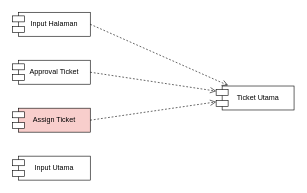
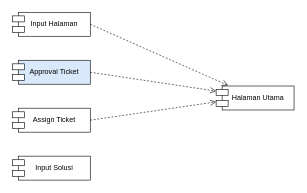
  <mxCell id="0" />
  <mxCell id="1" parent="0" />
  <mxCell id="2" value="Input Halaman" style="rounded=0;whiteSpace=wrap;html=1;labelPosition=center;verticalLabelPosition=middle;align=center;verticalAlign=middle;" vertex="1" parent="1"><mxGeometry x="30" y="20" width="120" height="40" as="geometry" /></mxCell>
  <mxCell id="3" value="" style="rounded=0;whiteSpace=wrap;html=1;" vertex="1" parent="1"><mxGeometry x="20" y="26" width="20" height="10" as="geometry" /></mxCell>
  <mxCell id="4" value="" style="rounded=0;whiteSpace=wrap;html=1;" vertex="1" parent="1"><mxGeometry x="20" y="44" width="20" height="10" as="geometry" /></mxCell>
- <mxCell id="5" value="Approval Ticket" style="rounded=0;whiteSpace=wrap;html=1;labelPosition=center;verticalLabelPosition=middle;align=center;verticalAlign=middle;" vertex="1" parent="1"><mxGeometry x="30" y="100" width="120" height="40" as="geometry" /></mxCell>
+ <mxCell id="5" value="Approval Ticket" style="rounded=0;whiteSpace=wrap;html=1;labelPosition=center;verticalLabelPosition=middle;align=center;verticalAlign=middle;fillColor=#dae8fc;" vertex="1" parent="1"><mxGeometry x="30" y="100" width="120" height="40" as="geometry" /></mxCell>
  <mxCell id="6" value="" style="rounded=0;whiteSpace=wrap;html=1;" vertex="1" parent="1"><mxGeometry x="20" y="106" width="20" height="10" as="geometry" /></mxCell>
  <mxCell id="7" value="" style="rounded=0;whiteSpace=wrap;html=1;" vertex="1" parent="1"><mxGeometry x="20" y="124" width="20" height="10" as="geometry" /></mxCell>
- <mxCell id="8" value="Assign Ticket" style="rounded=0;whiteSpace=wrap;html=1;labelPosition=center;verticalLabelPosition=middle;align=center;verticalAlign=middle;fillColor=#f8cecc;" vertex="1" parent="1"><mxGeometry x="30" y="180" width="120" height="40" as="geometry" /></mxCell>
+ <mxCell id="8" value="Assign Ticket" style="rounded=0;whiteSpace=wrap;html=1;labelPosition=center;verticalLabelPosition=middle;align=center;verticalAlign=middle;" vertex="1" parent="1"><mxGeometry x="30" y="180" width="120" height="40" as="geometry" /></mxCell>
  <mxCell id="9" value="" style="rounded=0;whiteSpace=wrap;html=1;" vertex="1" parent="1"><mxGeometry x="20" y="186" width="20" height="10" as="geometry" /></mxCell>
  <mxCell id="10" value="" style="rounded=0;whiteSpace=wrap;html=1;" vertex="1" parent="1"><mxGeometry x="20" y="204" width="20" height="10" as="geometry" /></mxCell>
- <mxCell id="11" value="Input Utama" style="rounded=0;whiteSpace=wrap;html=1;labelPosition=center;verticalLabelPosition=middle;align=center;verticalAlign=middle;" vertex="1" parent="1"><mxGeometry x="30" y="260" width="120" height="40" as="geometry" /></mxCell>
+ <mxCell id="11" value="Input Solusi" style="rounded=0;whiteSpace=wrap;html=1;labelPosition=center;verticalLabelPosition=middle;align=center;verticalAlign=middle;" vertex="1" parent="1"><mxGeometry x="30" y="260" width="120" height="40" as="geometry" /></mxCell>
  <mxCell id="12" value="" style="rounded=0;whiteSpace=wrap;html=1;" vertex="1" parent="1"><mxGeometry x="20" y="266" width="20" height="10" as="geometry" /></mxCell>
  <mxCell id="13" value="" style="rounded=0;whiteSpace=wrap;html=1;" vertex="1" parent="1"><mxGeometry x="20" y="284" width="20" height="10" as="geometry" /></mxCell>
- <mxCell id="14" value="Ticket Utama" style="rounded=0;whiteSpace=wrap;html=1;labelPosition=center;verticalLabelPosition=middle;align=center;verticalAlign=middle;" vertex="1" parent="1"><mxGeometry x="370" y="143" width="120" height="40" as="geometry" /></mxCell>
+ <mxCell id="14" value="Halaman Utama" style="rounded=0;whiteSpace=wrap;html=1;labelPosition=center;verticalLabelPosition=middle;align=center;verticalAlign=middle;" vertex="1" parent="1"><mxGeometry x="370" y="143" width="120" height="40" as="geometry" /></mxCell>
  <mxCell id="15" value="" style="rounded=0;whiteSpace=wrap;html=1;" vertex="1" parent="1"><mxGeometry x="360" y="149" width="20" height="10" as="geometry" /></mxCell>
  <mxCell id="16" value="" style="rounded=0;whiteSpace=wrap;html=1;" vertex="1" parent="1"><mxGeometry x="360" y="167" width="20" height="10" as="geometry" /></mxCell>
  <mxCell id="17" value="" style="html=1;verticalAlign=bottom;endArrow=open;dashed=1;endSize=8;exitX=1;exitY=0.5;exitDx=0;exitDy=0;" edge="1" parent="1" source="2"><mxGeometry relative="1" as="geometry"><mxPoint x="170" y="54" as="sourcePoint" /><mxPoint x="380" y="142" as="targetPoint" /></mxGeometry></mxCell>
  <mxCell id="18" value="" style="html=1;verticalAlign=bottom;endArrow=open;dashed=1;endSize=8;exitX=1;exitY=0.5;exitDx=0;exitDy=0;entryX=0;entryY=0.25;entryDx=0;entryDy=0;" edge="1" parent="1" source="5" target="15"><mxGeometry relative="1" as="geometry"><mxPoint x="160" y="50" as="sourcePoint" /><mxPoint x="398" y="149" as="targetPoint" /></mxGeometry></mxCell>
  <mxCell id="19" value="" style="html=1;verticalAlign=bottom;endArrow=open;dashed=1;endSize=8;exitX=1;exitY=0.5;exitDx=0;exitDy=0;entryX=0;entryY=0.25;entryDx=0;entryDy=0;" edge="1" parent="1" source="8" target="16"><mxGeometry relative="1" as="geometry"><mxPoint x="160" y="130" as="sourcePoint" /><mxPoint x="370" y="158.5" as="targetPoint" /></mxGeometry></mxCell>
